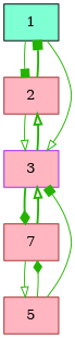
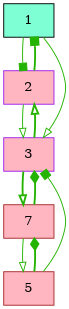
  digraph {
    node [color=purple fillcolor=lightpink shape=box style=filled]
    edge [arrowhead=onormal color=".3 1 .7" style=solid]
    1 [color=black fillcolor=aquamarine]
-   2 [color=brown]
+   2
    3
    n4 [color=brown label=7]
    5 [color=brown]
    1 -> 2 [arrowhead=box]
    1 -> 3
    2 -> 1 [arrowhead=box style=bold]
    2 -> 3
    3 -> 2 [style=bold]
-   3 -> n4 [arrowhead=diamond style=bold]
-   n4 -> 3 [style=bold]
+   3 -> n4 [style=bold]
+   n4 -> 3 [arrowhead=diamond style=bold]
    n4 -> 5
    5 -> 3 [arrowhead=box]
-   5 -> n4 [arrowhead=diamond]
+   5 -> n4 [arrowhead=diamond style=bold]
  }
